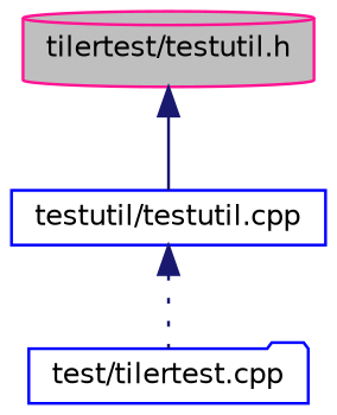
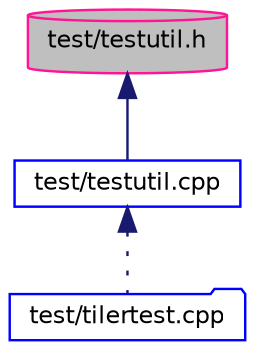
  digraph {
    node [color=blue fillcolor=white fontname=Helvetica fontsize=10 style=filled]
    edge [color=midnightblue dir=back fontname=Helvetica fontsize=10 labelfontname=Helvetica labelfontsize=10]
-   n1 [color=deeppink fillcolor=grey75 fontcolor=black height=0.2 label="tilertest/testutil.h" shape=cylinder width=0.4]
-   n2 [height=0.2 label="testutil/testutil.cpp" shape=box width=0.4]
+   n1 [color=deeppink fillcolor=grey75 fontcolor=black height=0.2 label="test/testutil.h" shape=cylinder width=0.4]
+   n2 [height=0.2 label="test/testutil.cpp" shape=box width=0.4]
    n3 [height=0.2 label="test/tilertest.cpp" shape=folder width=0.4]
    n1 -> n2 [style=solid]
    n2 -> n3 [style=dotted]
  }
